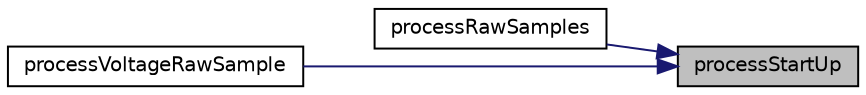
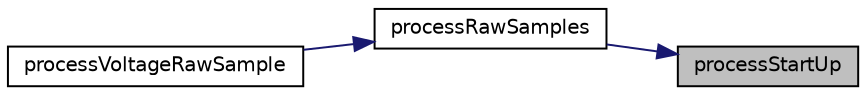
  digraph {
    rankdir=RL
    node [color=black fontname=Helvetica fontsize=10 shape=record]
    edge [color=midnightblue dir=back fontname=Helvetica fontsize=10 labelfontname=Helvetica labelfontsize=10 style=solid]
    n1 [fillcolor=grey75 fontcolor=black height=0.2 label=processStartUp style=filled width=0.4]
    n2 [height=0.2 label=processRawSamples width=0.4]
    n3 [height=0.2 label=processVoltageRawSample width=0.4]
    n1 -> n2
-   n1 -> n3
+   n2 -> n3
  }
